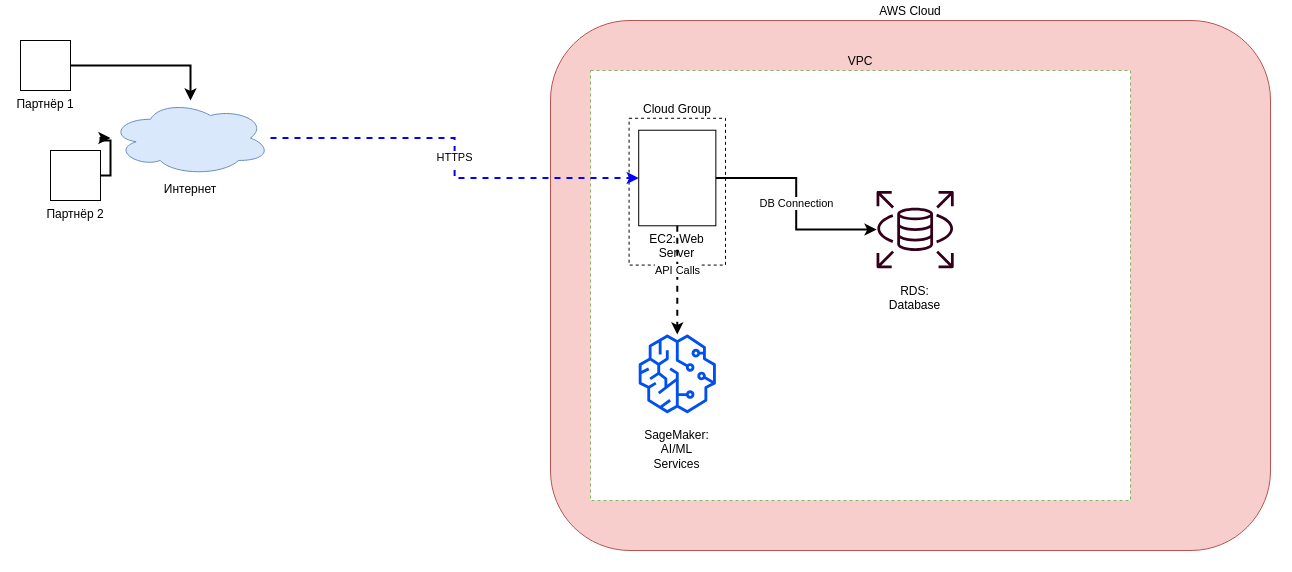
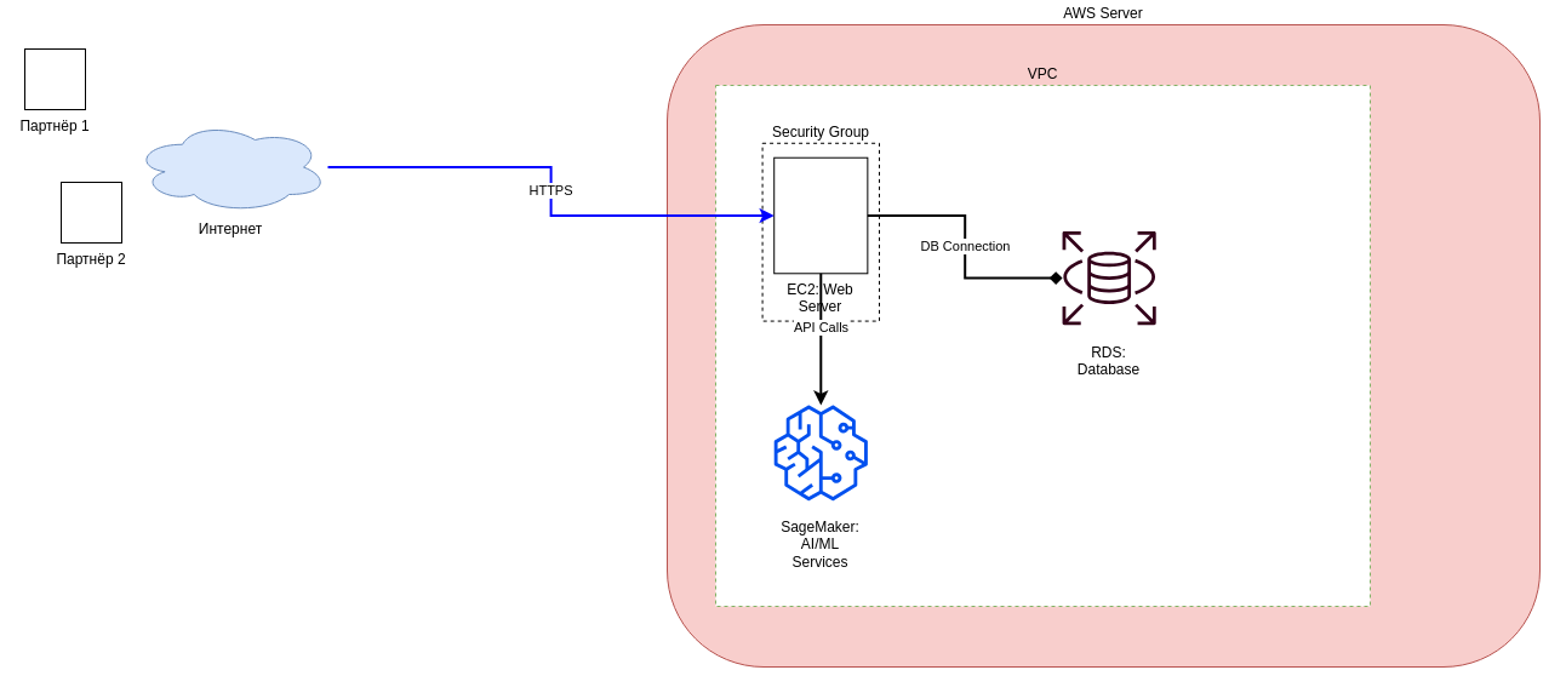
  <mxCell id="0" />
  <mxCell id="1" parent="0" />
  <mxCell id="2" value="Партнёр 1" style="shape=mxgraph.people.male;verticalLabelPosition=bottom;verticalAlign=top;" parent="1" vertex="1"><mxGeometry x="20" y="40" width="50" height="50" as="geometry" /></mxCell>
  <mxCell id="3" value="Партнёр 2" style="shape=mxgraph.people.female;verticalLabelPosition=bottom;verticalAlign=top;" parent="1" vertex="1"><mxGeometry x="50" y="150" width="50" height="50" as="geometry" /></mxCell>
  <mxCell id="4" value="Интернет" style="shape=cloud;whiteSpace=wrap;html=1;fillColor=#dae8fc;strokeColor=#6c8ebf;verticalLabelPosition=bottom;verticalAlign=top;" parent="1" vertex="1"><mxGeometry x="110" y="100" width="160" height="75" as="geometry" /></mxCell>
- <mxCell id="5" value="AWS Cloud" style="shape=rectangle;whiteSpace=wrap;html=1;rounded=1;fillColor=#f8cecc;strokeColor=#b85450;verticalLabelPosition=top;verticalAlign=bottom;" parent="1" vertex="1"><mxGeometry x="550" y="20" width="720" height="530" as="geometry" /></mxCell>
+ <mxCell id="5" value="AWS Server" style="shape=rectangle;whiteSpace=wrap;html=1;rounded=1;fillColor=#f8cecc;strokeColor=#b85450;verticalLabelPosition=top;verticalAlign=bottom;" parent="1" vertex="1"><mxGeometry x="550" y="20" width="720" height="530" as="geometry" /></mxCell>
  <mxCell id="6" value="VPC" style="shape=rectangle;whiteSpace=wrap;html=1;dashed=1;strokeColor=#82b366;verticalLabelPosition=top;verticalAlign=bottom;" parent="5" vertex="1"><mxGeometry x="40" y="50" width="540" height="430" as="geometry" /></mxCell>
  <mxCell id="7" value="EC2: Web Server" style="shape=mxgraph.aws4.ec2_instance;whiteSpace=wrap;html=1;verticalLabelPosition=bottom;verticalAlign=top;" parent="6" vertex="1"><mxGeometry x="48.214" y="59.722" width="77.143" height="95.556" as="geometry" /></mxCell>
  <mxCell id="8" value="RDS: Database" style="shape=mxgraph.aws4.rds;whiteSpace=wrap;html=1;verticalLabelPosition=bottom;verticalAlign=top;fillColor=#33001A;" parent="6" vertex="1"><mxGeometry x="286.071" y="111.331" width="77.143" height="95.556" as="geometry" /></mxCell>
  <mxCell id="9" value="&lt;font color=&quot;#030303&quot;&gt;SageMaker: AI/ML Services&lt;/font&gt;" style="shape=mxgraph.aws4.sagemaker;whiteSpace=wrap;html=1;verticalLabelPosition=bottom;verticalAlign=top;fillColor=#0050ef;fontColor=#ffffff;strokeColor=#001DBC;" parent="6" vertex="1"><mxGeometry x="48.214" y="255.566" width="77.143" height="95.556" as="geometry" /></mxCell>
- <mxCell id="10" value="Cloud Group" style="shape=rectangle;whiteSpace=wrap;html=1;dashed=1;verticalLabelPosition=top;verticalAlign=bottom;fillColor=none;" parent="6" vertex="1"><mxGeometry x="38.576" y="47.777" width="96.424" height="146.793" as="geometry" /></mxCell>
- <mxCell id="11" value="DB Connection" style="edgeStyle=orthogonalEdgeStyle;rounded=0;html=1;strokeWidth=2;" parent="6" source="7" target="8" edge="1"><mxGeometry relative="1" as="geometry" /></mxCell>
- <mxCell id="12" value="API Calls" style="edgeStyle=orthogonalEdgeStyle;rounded=0;html=1;strokeWidth=2;align=center;verticalAlign=bottom;dashed=1;" parent="6" source="7" target="9" edge="1"><mxGeometry relative="1" as="geometry" /></mxCell>
- <mxCell id="13" style="edgeStyle=orthogonalEdgeStyle;rounded=0;html=1;strokeWidth=2;" parent="1" source="2" target="4" edge="1"><mxGeometry relative="1" as="geometry" /></mxCell>
- <mxCell id="14" style="edgeStyle=orthogonalEdgeStyle;rounded=0;html=1;strokeWidth=2;" parent="1" source="3" target="4" edge="1"><mxGeometry relative="1" as="geometry" /></mxCell>
- <mxCell id="15" value="HTTPS" style="edgeStyle=orthogonalEdgeStyle;rounded=0;html=1;strokeWidth=2;strokeColor=#0000ff;dashed=1;" parent="1" source="4" target="7" edge="1"><mxGeometry relative="1" as="geometry" /></mxCell>
+ <mxCell id="10" value="Security Group" style="shape=rectangle;whiteSpace=wrap;html=1;dashed=1;verticalLabelPosition=top;verticalAlign=bottom;fillColor=none;" parent="6" vertex="1"><mxGeometry x="38.576" y="47.777" width="96.424" height="146.793" as="geometry" /></mxCell>
+ <mxCell id="11" value="DB Connection" style="edgeStyle=orthogonalEdgeStyle;rounded=0;html=1;strokeWidth=2;endArrow=diamond;" parent="6" source="7" target="8" edge="1"><mxGeometry relative="1" as="geometry" /></mxCell>
+ <mxCell id="12" value="API Calls" style="edgeStyle=orthogonalEdgeStyle;rounded=0;html=1;strokeWidth=2;align=center;verticalAlign=bottom;" parent="6" source="7" target="9" edge="1"><mxGeometry relative="1" as="geometry" /></mxCell>
+ <mxCell id="15" value="HTTPS" style="edgeStyle=orthogonalEdgeStyle;rounded=0;html=1;strokeWidth=2;strokeColor=#0000ff;" parent="1" source="4" target="7" edge="1"><mxGeometry relative="1" as="geometry" /></mxCell>
